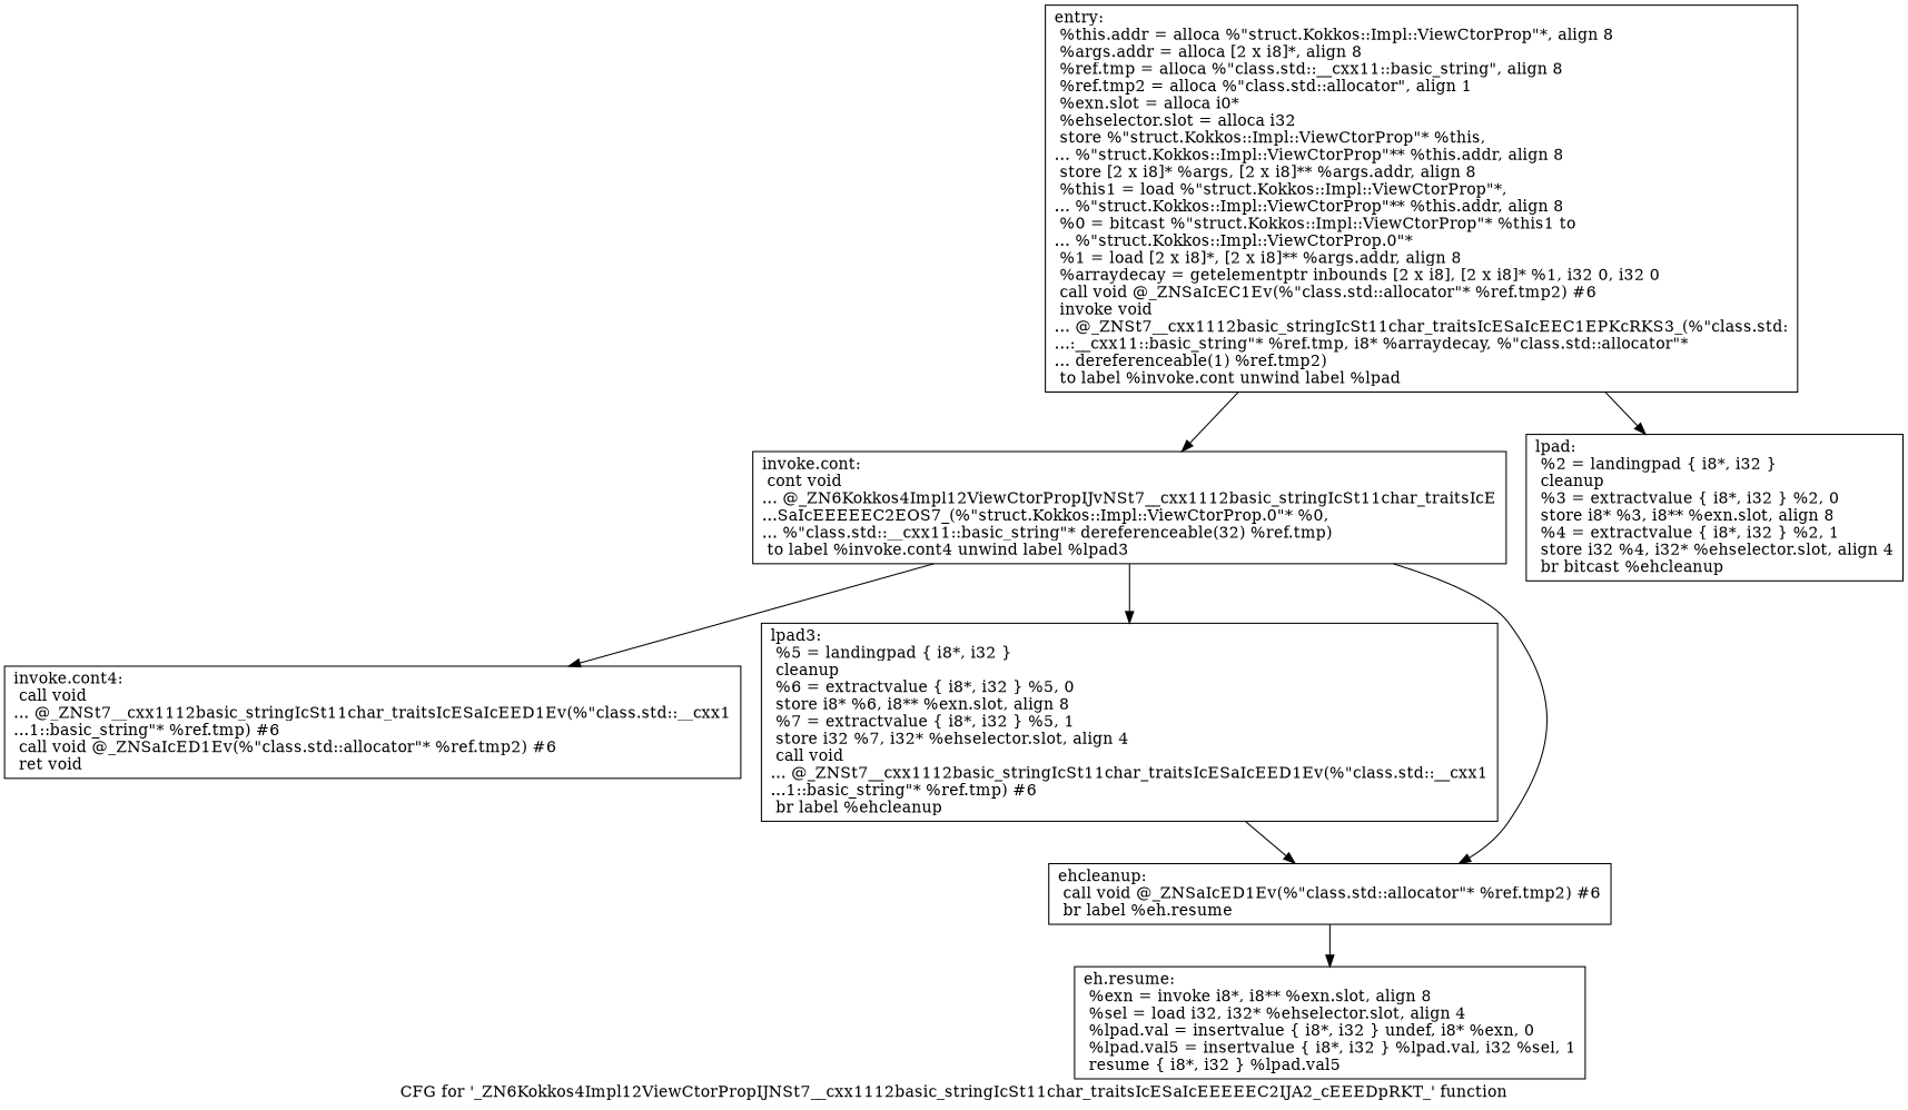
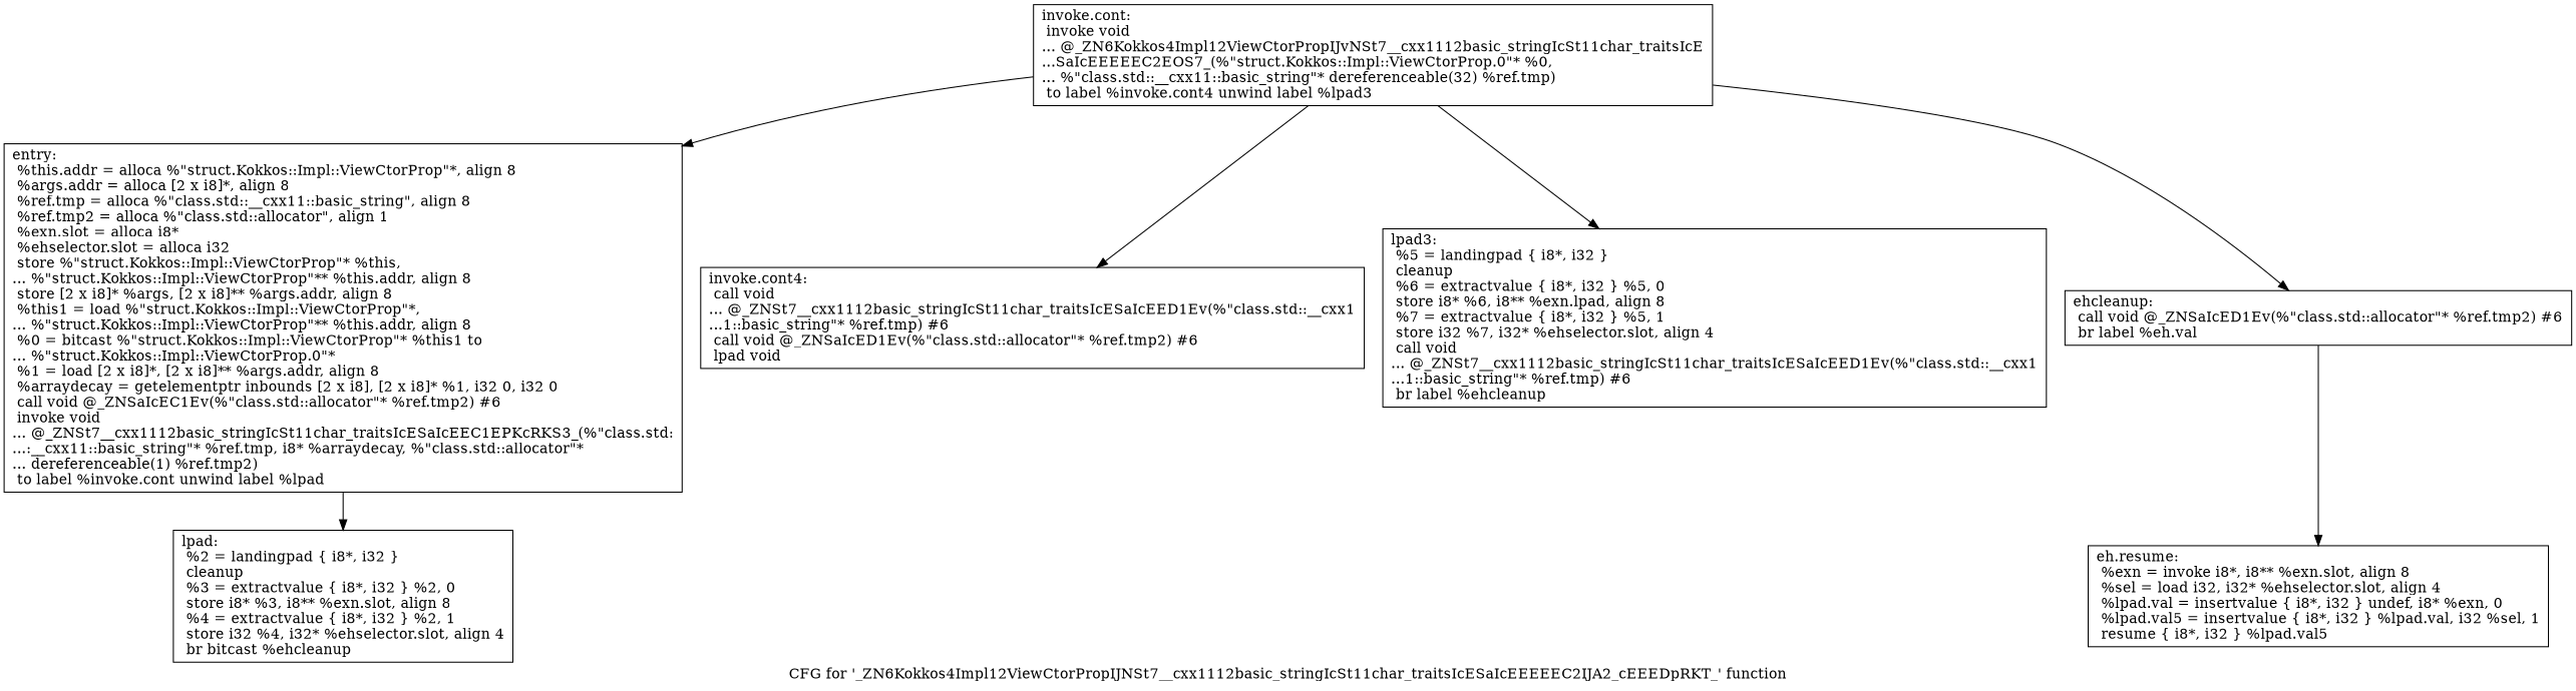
  digraph {
    label="CFG for '_ZN6Kokkos4Impl12ViewCtorPropIJNSt7__cxx1112basic_stringIcSt11char_traitsIcESaIcEEEEEC2IJA2_cEEEDpRKT_' function"
    node [shape=record]
-   n1 [label="{entry:\l  %this.addr = alloca %\"struct.Kokkos::Impl::ViewCtorProp\"*, align 8\l  %args.addr = alloca [2 x i8]*, align 8\l  %ref.tmp = alloca %\"class.std::__cxx11::basic_string\", align 8\l  %ref.tmp2 = alloca %\"class.std::allocator\", align 1\l  %exn.slot = alloca i0*\l  %ehselector.slot = alloca i32\l  store %\"struct.Kokkos::Impl::ViewCtorProp\"* %this,\l... %\"struct.Kokkos::Impl::ViewCtorProp\"** %this.addr, align 8\l  store [2 x i8]* %args, [2 x i8]** %args.addr, align 8\l  %this1 = load %\"struct.Kokkos::Impl::ViewCtorProp\"*,\l... %\"struct.Kokkos::Impl::ViewCtorProp\"** %this.addr, align 8\l  %0 = bitcast %\"struct.Kokkos::Impl::ViewCtorProp\"* %this1 to\l... %\"struct.Kokkos::Impl::ViewCtorProp.0\"*\l  %1 = load [2 x i8]*, [2 x i8]** %args.addr, align 8\l  %arraydecay = getelementptr inbounds [2 x i8], [2 x i8]* %1, i32 0, i32 0\l  call void @_ZNSaIcEC1Ev(%\"class.std::allocator\"* %ref.tmp2) #6\l  invoke void\l... @_ZNSt7__cxx1112basic_stringIcSt11char_traitsIcESaIcEEC1EPKcRKS3_(%\"class.std:\l...:__cxx11::basic_string\"* %ref.tmp, i8* %arraydecay, %\"class.std::allocator\"*\l... dereferenceable(1) %ref.tmp2)\l          to label %invoke.cont unwind label %lpad\l}"]
-   n2 [label="{invoke.cont:                                      \l  cont void\l... @_ZN6Kokkos4Impl12ViewCtorPropIJvNSt7__cxx1112basic_stringIcSt11char_traitsIcE\l...SaIcEEEEEC2EOS7_(%\"struct.Kokkos::Impl::ViewCtorProp.0\"* %0,\l... %\"class.std::__cxx11::basic_string\"* dereferenceable(32) %ref.tmp)\l          to label %invoke.cont4 unwind label %lpad3\l}"]
+   n1 [label="{entry:\l  %this.addr = alloca %\"struct.Kokkos::Impl::ViewCtorProp\"*, align 8\l  %args.addr = alloca [2 x i8]*, align 8\l  %ref.tmp = alloca %\"class.std::__cxx11::basic_string\", align 8\l  %ref.tmp2 = alloca %\"class.std::allocator\", align 1\l  %exn.slot = alloca i8*\l  %ehselector.slot = alloca i32\l  store %\"struct.Kokkos::Impl::ViewCtorProp\"* %this,\l... %\"struct.Kokkos::Impl::ViewCtorProp\"** %this.addr, align 8\l  store [2 x i8]* %args, [2 x i8]** %args.addr, align 8\l  %this1 = load %\"struct.Kokkos::Impl::ViewCtorProp\"*,\l... %\"struct.Kokkos::Impl::ViewCtorProp\"** %this.addr, align 8\l  %0 = bitcast %\"struct.Kokkos::Impl::ViewCtorProp\"* %this1 to\l... %\"struct.Kokkos::Impl::ViewCtorProp.0\"*\l  %1 = load [2 x i8]*, [2 x i8]** %args.addr, align 8\l  %arraydecay = getelementptr inbounds [2 x i8], [2 x i8]* %1, i32 0, i32 0\l  call void @_ZNSaIcEC1Ev(%\"class.std::allocator\"* %ref.tmp2) #6\l  invoke void\l... @_ZNSt7__cxx1112basic_stringIcSt11char_traitsIcESaIcEEC1EPKcRKS3_(%\"class.std:\l...:__cxx11::basic_string\"* %ref.tmp, i8* %arraydecay, %\"class.std::allocator\"*\l... dereferenceable(1) %ref.tmp2)\l          to label %invoke.cont unwind label %lpad\l}"]
+   n2 [label="{invoke.cont:                                      \l  invoke void\l... @_ZN6Kokkos4Impl12ViewCtorPropIJvNSt7__cxx1112basic_stringIcSt11char_traitsIcE\l...SaIcEEEEEC2EOS7_(%\"struct.Kokkos::Impl::ViewCtorProp.0\"* %0,\l... %\"class.std::__cxx11::basic_string\"* dereferenceable(32) %ref.tmp)\l          to label %invoke.cont4 unwind label %lpad3\l}"]
    n3 [label="{lpad:                                             \l  %2 = landingpad \{ i8*, i32 \}\l          cleanup\l  %3 = extractvalue \{ i8*, i32 \} %2, 0\l  store i8* %3, i8** %exn.slot, align 8\l  %4 = extractvalue \{ i8*, i32 \} %2, 1\l  store i32 %4, i32* %ehselector.slot, align 4\l  br bitcast %ehcleanup\l}"]
-   n4 [label="{invoke.cont4:                                     \l  call void\l... @_ZNSt7__cxx1112basic_stringIcSt11char_traitsIcESaIcEED1Ev(%\"class.std::__cxx1\l...1::basic_string\"* %ref.tmp) #6\l  call void @_ZNSaIcED1Ev(%\"class.std::allocator\"* %ref.tmp2) #6\l  ret void\l}"]
-   n5 [label="{lpad3:                                            \l  %5 = landingpad \{ i8*, i32 \}\l          cleanup\l  %6 = extractvalue \{ i8*, i32 \} %5, 0\l  store i8* %6, i8** %exn.slot, align 8\l  %7 = extractvalue \{ i8*, i32 \} %5, 1\l  store i32 %7, i32* %ehselector.slot, align 4\l  call void\l... @_ZNSt7__cxx1112basic_stringIcSt11char_traitsIcESaIcEED1Ev(%\"class.std::__cxx1\l...1::basic_string\"* %ref.tmp) #6\l  br label %ehcleanup\l}"]
-   n6 [label="{ehcleanup:                                        \l  call void @_ZNSaIcED1Ev(%\"class.std::allocator\"* %ref.tmp2) #6\l  br label %eh.resume\l}"]
+   n4 [label="{invoke.cont4:                                     \l  call void\l... @_ZNSt7__cxx1112basic_stringIcSt11char_traitsIcESaIcEED1Ev(%\"class.std::__cxx1\l...1::basic_string\"* %ref.tmp) #6\l  call void @_ZNSaIcED1Ev(%\"class.std::allocator\"* %ref.tmp2) #6\l  lpad void\l}"]
+   n5 [label="{lpad3:                                            \l  %5 = landingpad \{ i8*, i32 \}\l          cleanup\l  %6 = extractvalue \{ i8*, i32 \} %5, 0\l  store i8* %6, i8** %exn.lpad, align 8\l  %7 = extractvalue \{ i8*, i32 \} %5, 1\l  store i32 %7, i32* %ehselector.slot, align 4\l  call void\l... @_ZNSt7__cxx1112basic_stringIcSt11char_traitsIcESaIcEED1Ev(%\"class.std::__cxx1\l...1::basic_string\"* %ref.tmp) #6\l  br label %ehcleanup\l}"]
+   n6 [label="{ehcleanup:                                        \l  call void @_ZNSaIcED1Ev(%\"class.std::allocator\"* %ref.tmp2) #6\l  br label %eh.val\l}"]
    n7 [label="{eh.resume:                                        \l  %exn = invoke i8*, i8** %exn.slot, align 8\l  %sel = load i32, i32* %ehselector.slot, align 4\l  %lpad.val = insertvalue \{ i8*, i32 \} undef, i8* %exn, 0\l  %lpad.val5 = insertvalue \{ i8*, i32 \} %lpad.val, i32 %sel, 1\l  resume \{ i8*, i32 \} %lpad.val5\l}"]
-   n1 -> n2
+   n2 -> n1
    n1 -> n3
    n2 -> n4
    n2 -> n5
    n2 -> n6
-   n5 -> n6
    n6 -> n7
  }
